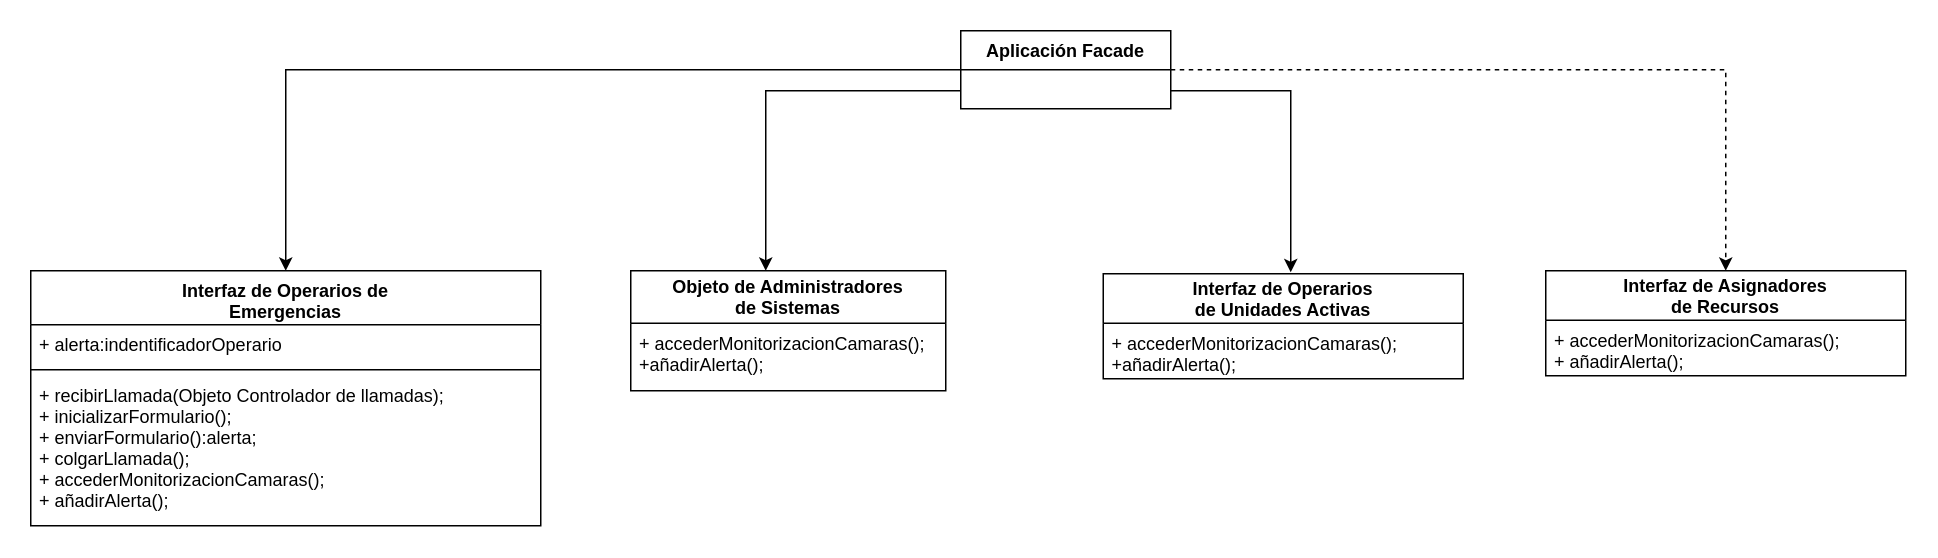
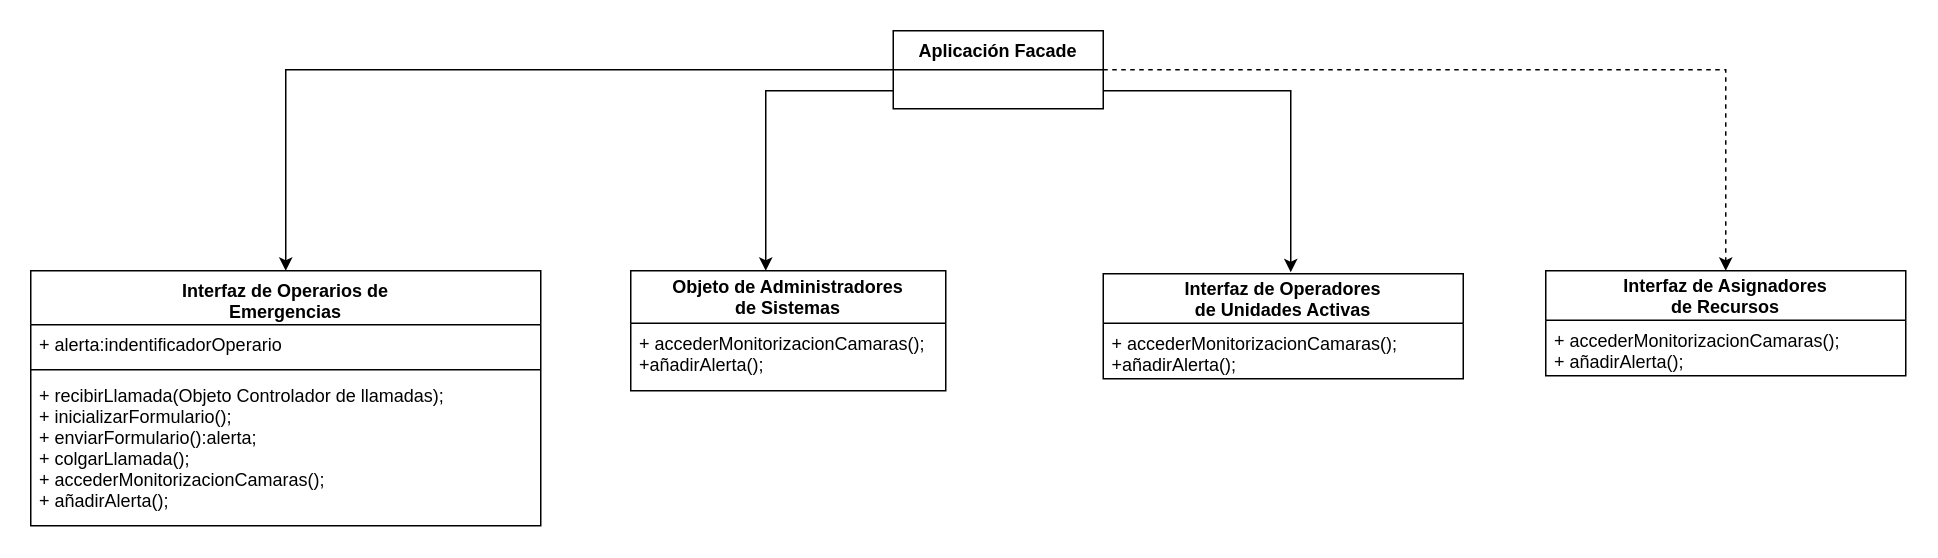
  <mxCell id="0" />
  <mxCell id="1" parent="0" />
  <mxCell id="2" style="edgeStyle=orthogonalEdgeStyle;rounded=0;orthogonalLoop=1;jettySize=auto;html=1;entryX=0.5;entryY=0;entryDx=0;entryDy=0;" parent="1" source="6" target="7" edge="1"><mxGeometry relative="1" as="geometry" /></mxCell>
  <mxCell id="3" style="edgeStyle=orthogonalEdgeStyle;rounded=0;orthogonalLoop=1;jettySize=auto;html=1;" parent="1" source="6" edge="1"><mxGeometry relative="1" as="geometry"><Array as="points"><mxPoint x="860" y="60" /><mxPoint x="860" y="181" /></Array><mxPoint x="860" y="181" as="targetPoint" /></mxGeometry></mxCell>
  <mxCell id="4" style="edgeStyle=orthogonalEdgeStyle;rounded=0;orthogonalLoop=1;jettySize=auto;html=1;" parent="1" source="6" target="11" edge="1"><mxGeometry relative="1" as="geometry"><Array as="points"><mxPoint x="510" y="60" /></Array></mxGeometry></mxCell>
  <mxCell id="5" style="edgeStyle=orthogonalEdgeStyle;rounded=0;orthogonalLoop=1;jettySize=auto;html=1;entryX=0.5;entryY=0;entryDx=0;entryDy=0;dashed=1;" parent="1" source="6" target="15" edge="1"><mxGeometry relative="1" as="geometry" /></mxCell>
- <mxCell id="6" value="Aplicación Facade" style="swimlane;fontStyle=1;childLayout=stackLayout;horizontal=1;startSize=26;fillColor=none;horizontalStack=0;resizeParent=1;resizeParentMax=0;resizeLast=0;collapsible=1;marginBottom=0;" parent="1" vertex="1"><mxGeometry x="640" y="20" width="140" height="52" as="geometry" /></mxCell>
+ <mxCell id="6" value="Aplicación Facade" style="swimlane;fontStyle=1;childLayout=stackLayout;horizontal=1;startSize=26;fillColor=none;horizontalStack=0;resizeParent=1;resizeParentMax=0;resizeLast=0;collapsible=1;marginBottom=0;" parent="1" vertex="1"><mxGeometry x="595" y="20" width="140" height="52" as="geometry" /></mxCell>
  <mxCell id="7" value="Interfaz de Operarios de&#10; Emergencias" style="swimlane;fontStyle=1;align=center;verticalAlign=top;childLayout=stackLayout;horizontal=1;startSize=36;horizontalStack=0;resizeParent=1;resizeParentMax=0;resizeLast=0;collapsible=1;marginBottom=0;" parent="1" vertex="1"><mxGeometry x="20" y="180" width="340" height="170" as="geometry" /></mxCell>
  <mxCell id="8" value="+ alerta:indentificadorOperario" style="text;strokeColor=none;fillColor=none;align=left;verticalAlign=top;spacingLeft=4;spacingRight=4;overflow=hidden;rotatable=0;points=[[0,0.5],[1,0.5]];portConstraint=eastwest;" parent="7" vertex="1"><mxGeometry y="36" width="340" height="26" as="geometry" /></mxCell>
  <mxCell id="9" value="" style="line;strokeWidth=1;fillColor=none;align=left;verticalAlign=middle;spacingTop=-1;spacingLeft=3;spacingRight=3;rotatable=0;labelPosition=right;points=[];portConstraint=eastwest;" parent="7" vertex="1"><mxGeometry y="62" width="340" height="8" as="geometry" /></mxCell>
  <mxCell id="10" value="+ recibirLlamada(Objeto Controlador de llamadas);&#10;+ inicializarFormulario();&#10;+ enviarFormulario():alerta;&#10;+ colgarLlamada();&#10;+ accederMonitorizacionCamaras();&#10;+ añadirAlerta();&#10;&#10;&#10;" style="text;strokeColor=none;fillColor=none;align=left;verticalAlign=top;spacingLeft=4;spacingRight=4;overflow=hidden;rotatable=0;points=[[0,0.5],[1,0.5]];portConstraint=eastwest;" parent="7" vertex="1"><mxGeometry y="70" width="340" height="100" as="geometry" /></mxCell>
  <mxCell id="11" value="Objeto de Administradores&#10; de Sistemas" style="swimlane;fontStyle=1;childLayout=stackLayout;horizontal=1;startSize=35;fillColor=none;horizontalStack=0;resizeParent=1;resizeParentMax=0;resizeLast=0;collapsible=1;marginBottom=0;" parent="1" vertex="1"><mxGeometry x="420" y="180" width="210" height="80" as="geometry" /></mxCell>
  <mxCell id="12" value="+ accederMonitorizacionCamaras();&#10;+añadirAlerta();&#10;" style="text;strokeColor=none;fillColor=none;align=left;verticalAlign=top;spacingLeft=4;spacingRight=4;overflow=hidden;rotatable=0;points=[[0,0.5],[1,0.5]];portConstraint=eastwest;" parent="11" vertex="1"><mxGeometry y="35" width="210" height="45" as="geometry" /></mxCell>
- <mxCell id="13" value="Interfaz de Operarios&#10; de Unidades Activas" style="swimlane;fontStyle=1;childLayout=stackLayout;horizontal=1;startSize=33;fillColor=none;horizontalStack=0;resizeParent=1;resizeParentMax=0;resizeLast=0;collapsible=1;marginBottom=0;" parent="1" vertex="1"><mxGeometry x="735" y="182" width="240" height="70" as="geometry" /></mxCell>
+ <mxCell id="13" value="Interfaz de Operadores&#10; de Unidades Activas" style="swimlane;fontStyle=1;childLayout=stackLayout;horizontal=1;startSize=33;fillColor=none;horizontalStack=0;resizeParent=1;resizeParentMax=0;resizeLast=0;collapsible=1;marginBottom=0;" parent="1" vertex="1"><mxGeometry x="735" y="182" width="240" height="70" as="geometry" /></mxCell>
  <mxCell id="14" value="+ accederMonitorizacionCamaras();&#10;+añadirAlerta();&#10;" style="text;strokeColor=none;fillColor=none;align=left;verticalAlign=top;spacingLeft=4;spacingRight=4;overflow=hidden;rotatable=0;points=[[0,0.5],[1,0.5]];portConstraint=eastwest;" parent="13" vertex="1"><mxGeometry y="33" width="240" height="37" as="geometry" /></mxCell>
  <mxCell id="15" value="Interfaz de Asignadores &#10;de Recursos" style="swimlane;fontStyle=1;childLayout=stackLayout;horizontal=1;startSize=33;fillColor=none;horizontalStack=0;resizeParent=1;resizeParentMax=0;resizeLast=0;collapsible=1;marginBottom=0;" parent="1" vertex="1"><mxGeometry x="1030" y="180" width="240" height="70" as="geometry" /></mxCell>
  <mxCell id="16" value="+ accederMonitorizacionCamaras();&#10;+ añadirAlerta();&#10;" style="text;strokeColor=none;fillColor=none;align=left;verticalAlign=top;spacingLeft=4;spacingRight=4;overflow=hidden;rotatable=0;points=[[0,0.5],[1,0.5]];portConstraint=eastwest;" parent="15" vertex="1"><mxGeometry y="33" width="240" height="37" as="geometry" /></mxCell>
